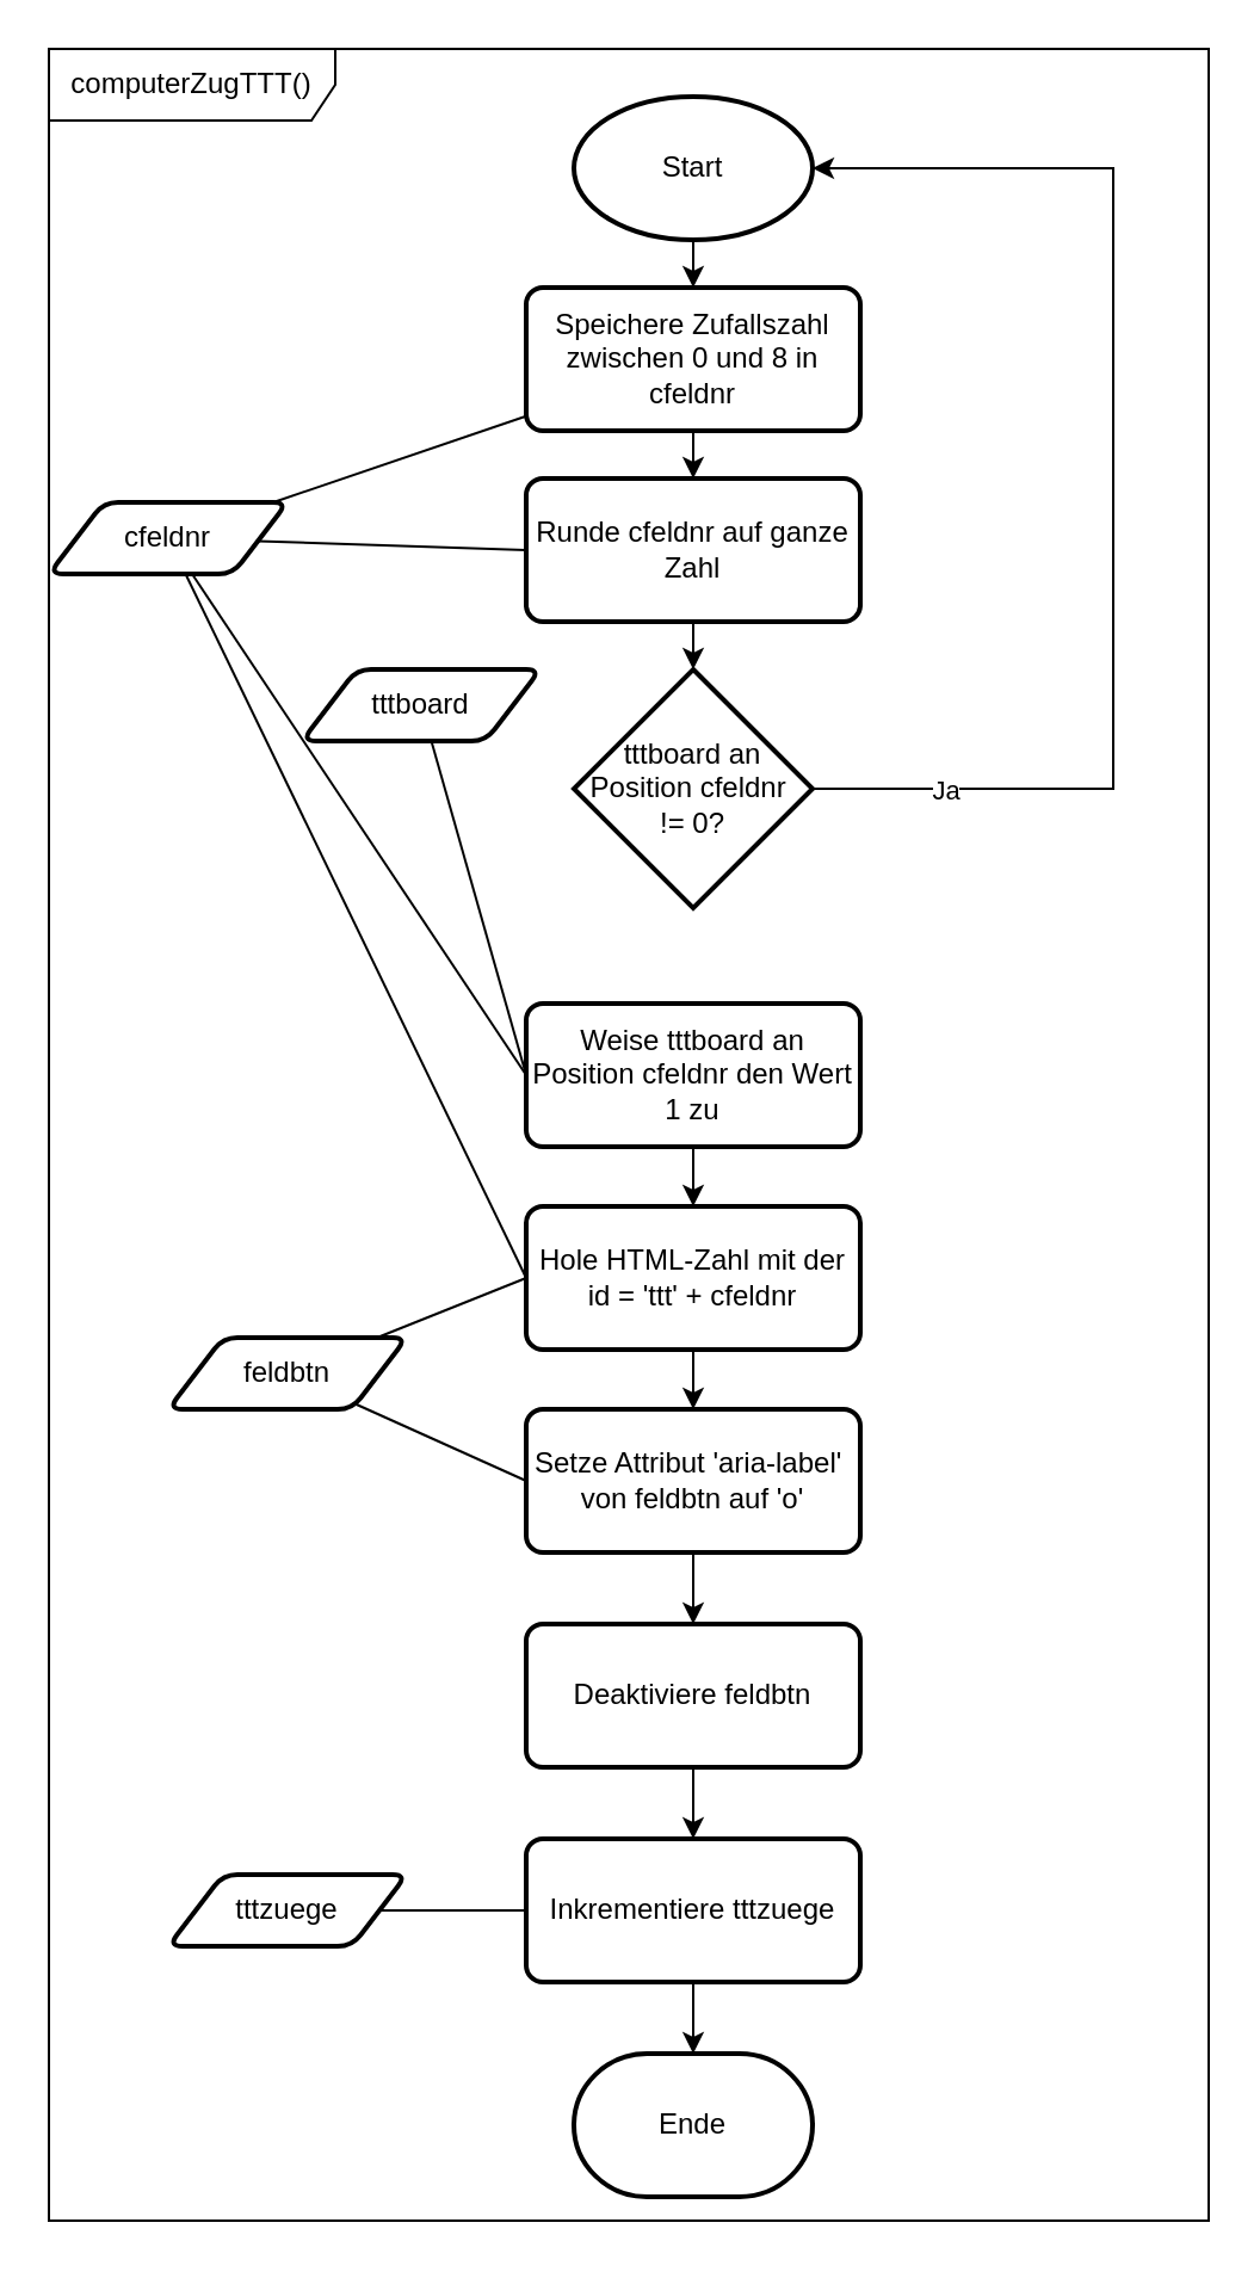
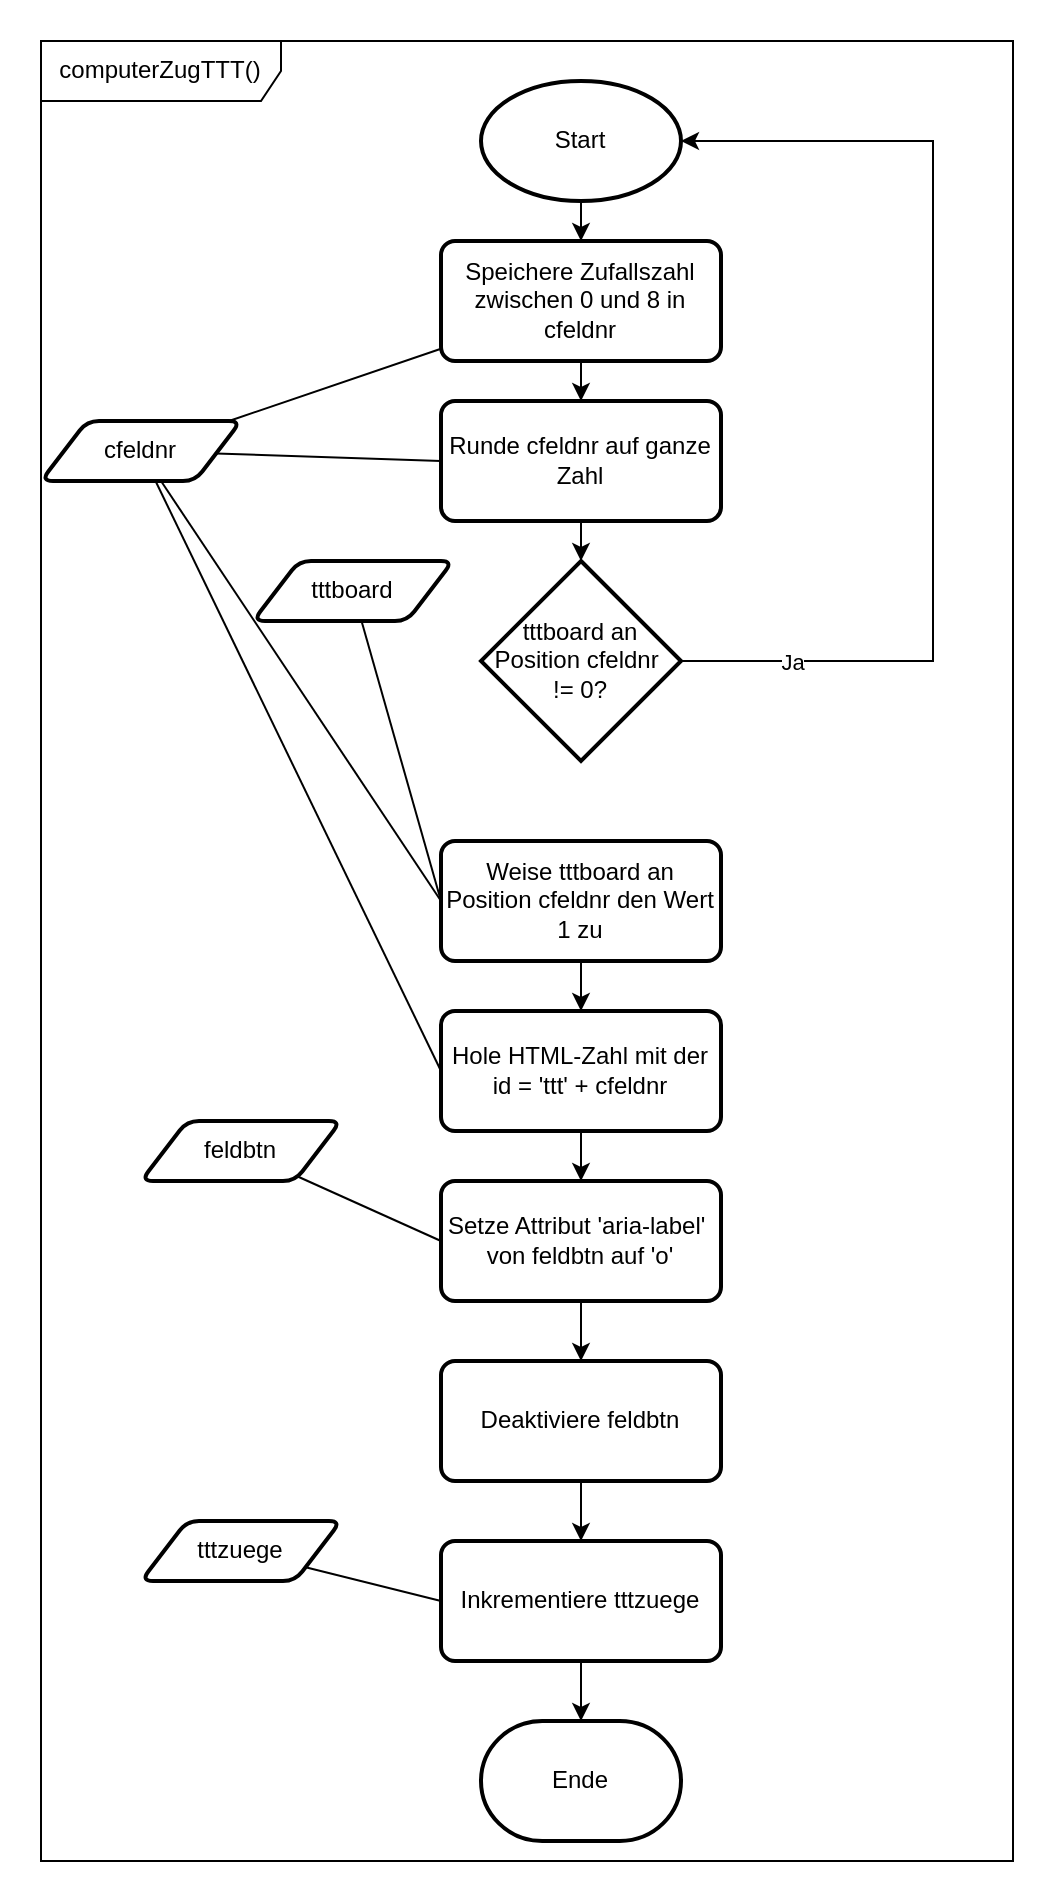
  <mxCell id="0" />
  <mxCell id="1" parent="0" />
  <mxCell id="2" value="computerZugTTT()" style="shape=umlFrame;whiteSpace=wrap;html=1;width=120;height=30;" vertex="1" parent="1"><mxGeometry x="20" y="20" width="486" height="910" as="geometry" /></mxCell>
  <mxCell id="3" style="edgeStyle=orthogonalEdgeStyle;rounded=0;orthogonalLoop=1;jettySize=auto;html=1;" edge="1" parent="1" source="4" target="6"><mxGeometry relative="1" as="geometry" /></mxCell>
  <mxCell id="4" value="Start" style="strokeWidth=2;html=1;shape=mxgraph.flowchart.start_1;whiteSpace=wrap;" vertex="1" parent="1"><mxGeometry x="240" y="40" width="100" height="60" as="geometry" /></mxCell>
  <mxCell id="5" style="edgeStyle=orthogonalEdgeStyle;rounded=0;orthogonalLoop=1;jettySize=auto;html=1;" edge="1" parent="1" source="6" target="13"><mxGeometry relative="1" as="geometry" /></mxCell>
  <mxCell id="6" value="Speichere Zufallszahl zwischen 0 und 8 in cfeldnr" style="rounded=1;whiteSpace=wrap;html=1;absoluteArcSize=1;arcSize=14;strokeWidth=2;" vertex="1" parent="1"><mxGeometry x="220" y="120" width="140" height="60" as="geometry" /></mxCell>
  <mxCell id="7" style="rounded=0;orthogonalLoop=1;jettySize=auto;html=1;endArrow=none;endFill=0;" edge="1" parent="1" source="11" target="6"><mxGeometry relative="1" as="geometry" /></mxCell>
  <mxCell id="8" style="edgeStyle=none;rounded=0;orthogonalLoop=1;jettySize=auto;html=1;entryX=0;entryY=0.5;entryDx=0;entryDy=0;endArrow=none;endFill=0;" edge="1" parent="1" source="11" target="13"><mxGeometry relative="1" as="geometry" /></mxCell>
  <mxCell id="9" style="edgeStyle=none;rounded=0;orthogonalLoop=1;jettySize=auto;html=1;entryX=0;entryY=0.5;entryDx=0;entryDy=0;endArrow=none;endFill=0;" edge="1" parent="1" source="11" target="19"><mxGeometry relative="1" as="geometry" /></mxCell>
  <mxCell id="10" style="edgeStyle=none;rounded=0;orthogonalLoop=1;jettySize=auto;html=1;entryX=0;entryY=0.5;entryDx=0;entryDy=0;endArrow=none;endFill=0;" edge="1" parent="1" source="11" target="23"><mxGeometry relative="1" as="geometry" /></mxCell>
  <mxCell id="11" value="cfeldnr" style="shape=parallelogram;html=1;strokeWidth=2;perimeter=parallelogramPerimeter;whiteSpace=wrap;rounded=1;arcSize=12;size=0.23;" vertex="1" parent="1"><mxGeometry x="20" y="210" width="100" height="30" as="geometry" /></mxCell>
  <mxCell id="12" style="edgeStyle=orthogonalEdgeStyle;rounded=0;orthogonalLoop=1;jettySize=auto;html=1;" edge="1" parent="1" source="13" target="16"><mxGeometry relative="1" as="geometry" /></mxCell>
  <mxCell id="13" value="Runde cfeldnr auf ganze Zahl" style="rounded=1;whiteSpace=wrap;html=1;absoluteArcSize=1;arcSize=14;strokeWidth=2;" vertex="1" parent="1"><mxGeometry x="220" y="200" width="140" height="60" as="geometry" /></mxCell>
  <mxCell id="14" style="edgeStyle=orthogonalEdgeStyle;rounded=0;orthogonalLoop=1;jettySize=auto;html=1;" edge="1" parent="1" source="16" target="4"><mxGeometry relative="1" as="geometry"><mxPoint x="460.059" y="390" as="targetPoint" /><Array as="points"><mxPoint x="466" y="330" /><mxPoint x="466" y="70" /></Array></mxGeometry></mxCell>
  <mxCell id="15" value="Ja" style="edgeLabel;html=1;align=center;verticalAlign=middle;resizable=0;points=[];" vertex="1" connectable="0" parent="14"><mxGeometry x="0.6" y="-1" relative="1" as="geometry"><mxPoint x="-47" y="261" as="offset" /></mxGeometry></mxCell>
  <mxCell id="16" value="tttboard an Position cfeldnr&amp;nbsp; != 0?" style="strokeWidth=2;html=1;shape=mxgraph.flowchart.decision;whiteSpace=wrap;" vertex="1" parent="1"><mxGeometry x="240" y="280" width="100" height="100" as="geometry" /></mxCell>
  <mxCell id="17" style="edgeStyle=orthogonalEdgeStyle;rounded=0;orthogonalLoop=1;jettySize=auto;html=1;exitX=0.5;exitY=1;exitDx=0;exitDy=0;" edge="1" parent="1"><mxGeometry relative="1" as="geometry"><mxPoint x="460" y="450" as="sourcePoint" /><mxPoint x="460" y="450" as="targetPoint" /></mxGeometry></mxCell>
  <mxCell id="18" style="edgeStyle=orthogonalEdgeStyle;rounded=0;orthogonalLoop=1;jettySize=auto;html=1;" edge="1" parent="1" source="19" target="23"><mxGeometry relative="1" as="geometry" /></mxCell>
  <mxCell id="19" value="Weise tttboard an Position cfeldnr den Wert 1 zu" style="rounded=1;whiteSpace=wrap;html=1;absoluteArcSize=1;arcSize=14;strokeWidth=2;" vertex="1" parent="1"><mxGeometry x="220" y="420" width="140" height="60" as="geometry" /></mxCell>
  <mxCell id="20" style="edgeStyle=none;rounded=0;orthogonalLoop=1;jettySize=auto;html=1;entryX=0;entryY=0.5;entryDx=0;entryDy=0;endArrow=none;endFill=0;" edge="1" parent="1" source="21" target="19"><mxGeometry relative="1" as="geometry" /></mxCell>
  <mxCell id="21" value="tttboard" style="shape=parallelogram;html=1;strokeWidth=2;perimeter=parallelogramPerimeter;whiteSpace=wrap;rounded=1;arcSize=12;size=0.23;" vertex="1" parent="1"><mxGeometry x="126" y="280" width="100" height="30" as="geometry" /></mxCell>
  <mxCell id="22" style="edgeStyle=orthogonalEdgeStyle;rounded=0;orthogonalLoop=1;jettySize=auto;html=1;" edge="1" parent="1" source="23" target="25"><mxGeometry relative="1" as="geometry" /></mxCell>
  <mxCell id="23" value="Hole HTML-Zahl mit der &lt;br&gt;id = 'ttt' + cfeldnr" style="rounded=1;whiteSpace=wrap;html=1;absoluteArcSize=1;arcSize=14;strokeWidth=2;" vertex="1" parent="1"><mxGeometry x="220" y="505" width="140" height="60" as="geometry" /></mxCell>
  <mxCell id="24" style="edgeStyle=orthogonalEdgeStyle;rounded=0;orthogonalLoop=1;jettySize=auto;html=1;" edge="1" parent="1" source="25" target="27"><mxGeometry relative="1" as="geometry" /></mxCell>
  <mxCell id="25" value="Setze Attribut 'aria-label'&amp;nbsp;&lt;br&gt;von feldbtn auf 'o'" style="rounded=1;whiteSpace=wrap;html=1;absoluteArcSize=1;arcSize=14;strokeWidth=2;" vertex="1" parent="1"><mxGeometry x="220" y="590" width="140" height="60" as="geometry" /></mxCell>
  <mxCell id="26" style="edgeStyle=orthogonalEdgeStyle;rounded=0;orthogonalLoop=1;jettySize=auto;html=1;" edge="1" parent="1" source="27" target="29"><mxGeometry relative="1" as="geometry" /></mxCell>
  <mxCell id="27" value="Deaktiviere feldbtn" style="rounded=1;whiteSpace=wrap;html=1;absoluteArcSize=1;arcSize=14;strokeWidth=2;" vertex="1" parent="1"><mxGeometry x="220" y="680" width="140" height="60" as="geometry" /></mxCell>
  <mxCell id="28" style="edgeStyle=orthogonalEdgeStyle;rounded=0;orthogonalLoop=1;jettySize=auto;html=1;" edge="1" parent="1" source="29" target="35"><mxGeometry relative="1" as="geometry" /></mxCell>
  <mxCell id="29" value="Inkrementiere tttzuege" style="rounded=1;whiteSpace=wrap;html=1;absoluteArcSize=1;arcSize=14;strokeWidth=2;" vertex="1" parent="1"><mxGeometry x="220" y="770" width="140" height="60" as="geometry" /></mxCell>
- <mxCell id="30" style="edgeStyle=none;rounded=0;orthogonalLoop=1;jettySize=auto;html=1;entryX=0;entryY=0.5;entryDx=0;entryDy=0;endArrow=none;endFill=0;" edge="1" parent="1" source="32" target="23"><mxGeometry relative="1" as="geometry" /></mxCell>
  <mxCell id="31" style="edgeStyle=none;rounded=0;orthogonalLoop=1;jettySize=auto;html=1;entryX=0;entryY=0.5;entryDx=0;entryDy=0;endArrow=none;endFill=0;" edge="1" parent="1" source="32" target="25"><mxGeometry relative="1" as="geometry" /></mxCell>
  <mxCell id="32" value="feldbtn" style="shape=parallelogram;html=1;strokeWidth=2;perimeter=parallelogramPerimeter;whiteSpace=wrap;rounded=1;arcSize=12;size=0.23;" vertex="1" parent="1"><mxGeometry x="70" y="560" width="100" height="30" as="geometry" /></mxCell>
  <mxCell id="33" style="edgeStyle=none;rounded=0;orthogonalLoop=1;jettySize=auto;html=1;entryX=0;entryY=0.5;entryDx=0;entryDy=0;endArrow=none;endFill=0;" edge="1" parent="1" source="34" target="29"><mxGeometry relative="1" as="geometry" /></mxCell>
- <mxCell id="34" value="tttzuege" style="shape=parallelogram;html=1;strokeWidth=2;perimeter=parallelogramPerimeter;whiteSpace=wrap;rounded=1;arcSize=12;size=0.23;" vertex="1" parent="1"><mxGeometry x="70" y="785" width="100" height="30" as="geometry" /></mxCell>
+ <mxCell id="34" value="tttzuege" style="shape=parallelogram;html=1;strokeWidth=2;perimeter=parallelogramPerimeter;whiteSpace=wrap;rounded=1;arcSize=12;size=0.23;" vertex="1" parent="1"><mxGeometry x="70" y="760" width="100" height="30" as="geometry" /></mxCell>
  <mxCell id="35" value="Ende" style="strokeWidth=2;html=1;shape=mxgraph.flowchart.terminator;whiteSpace=wrap;" vertex="1" parent="1"><mxGeometry x="240" y="860" width="100" height="60" as="geometry" /></mxCell>
